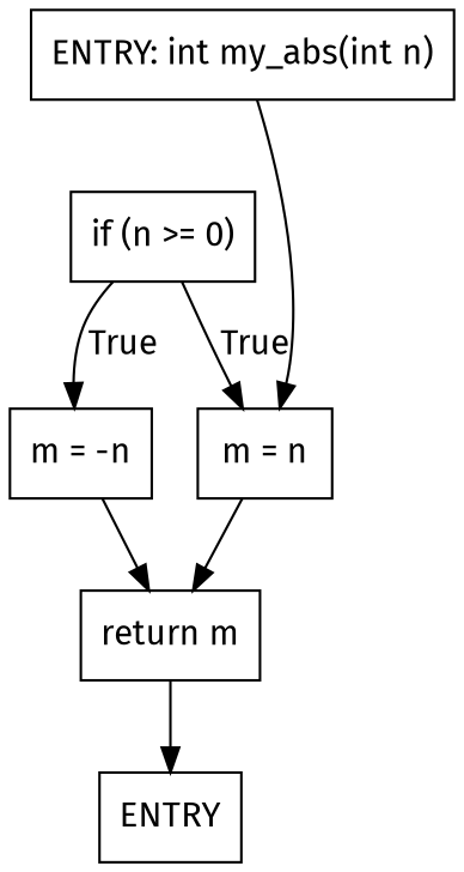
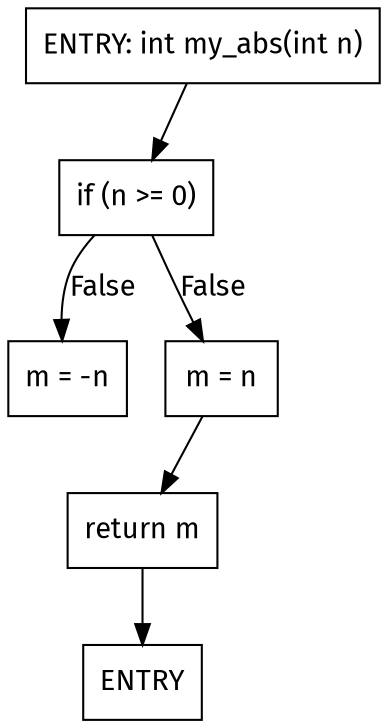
  digraph {
    fontname="Fira Sans"
    node [fontname="Fira Sans" shape=box]
    edge [fontname="Fira Sans"]
    n1 [label="ENTRY: int my_abs(int n)"]
    n2 [label="if (n >= 0)"]
    n3 [label="m = n"]
    n4 [label="m = -n"]
    n5 [label="return m"]
    n6 [label=ENTRY]
-   n1 -> n3
-   n2 -> n3 [label=True]
-   n2 -> n4 [label=True]
+   n1 -> n2
+   n2 -> n3 [label=False]
+   n2 -> n4 [label=False]
    n3 -> n5
-   n4 -> n5
    n5 -> n6
  }
